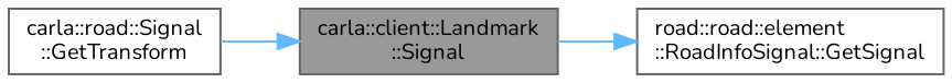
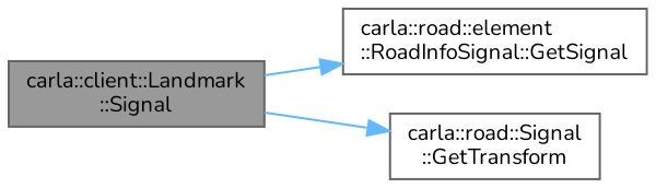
  digraph {
    fontname=Nunito
    rankdir=LR
    node [color=grey40 fillcolor=white fontname=Nunito fontsize=10 shape=box style=filled]
    edge [color=steelblue1 fontname=Nunito fontsize=10 labelfontname=Helvetica labelfontsize=10 style=solid]
    n1 [color=gray40 fillcolor=grey60 fontcolor=black height=0.2 label="carla::client::Landmark\l::Signal" width=0.4]
-   n2 [height=0.2 label="road::road::element\l::RoadInfoSignal::GetSignal" width=0.4]
+   n2 [height=0.2 label="carla::road::element\l::RoadInfoSignal::GetSignal" width=0.4]
    n3 [height=0.2 label="carla::road::Signal\l::GetTransform" width=0.4]
    n1 -> n2
-   n3 -> n1
+   n1 -> n3
  }
